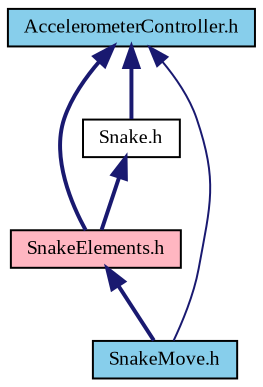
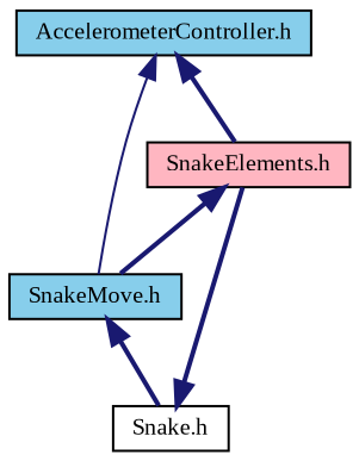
  digraph {
    node [color=black fillcolor=skyblue fontname=TimesNewRoman fontsize=10 shape=record style=filled]
    edge [color=midnightblue dir=back fontname=TimesNewRoman fontsize=10 labelfontname=TimesNewRoman labelfontsize=10 style=bold]
    n1 [fontcolor=black height=0.2 label="AccelerometerController.h" width=0.4]
    n2 [fillcolor=lightpink height=0.2 label="SnakeElements.h" width=0.4]
    n3 [fillcolor=white height=0.2 label="Snake.h" width=0.4]
    n4 [height=0.2 label="SnakeMove.h" width=0.4]
    n1 -> n2
-   n1 -> n3
+   n4 -> n3
    n1 -> n4 [style=solid]
    n2 -> n4
    n3 -> n2
  }
